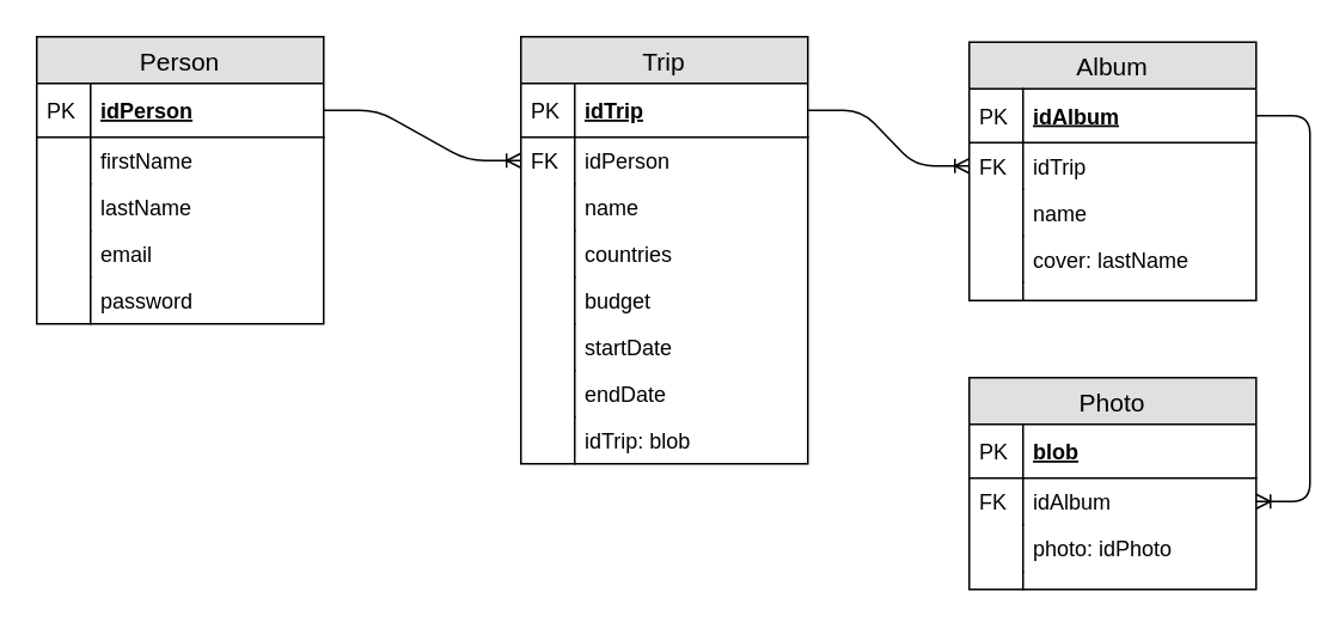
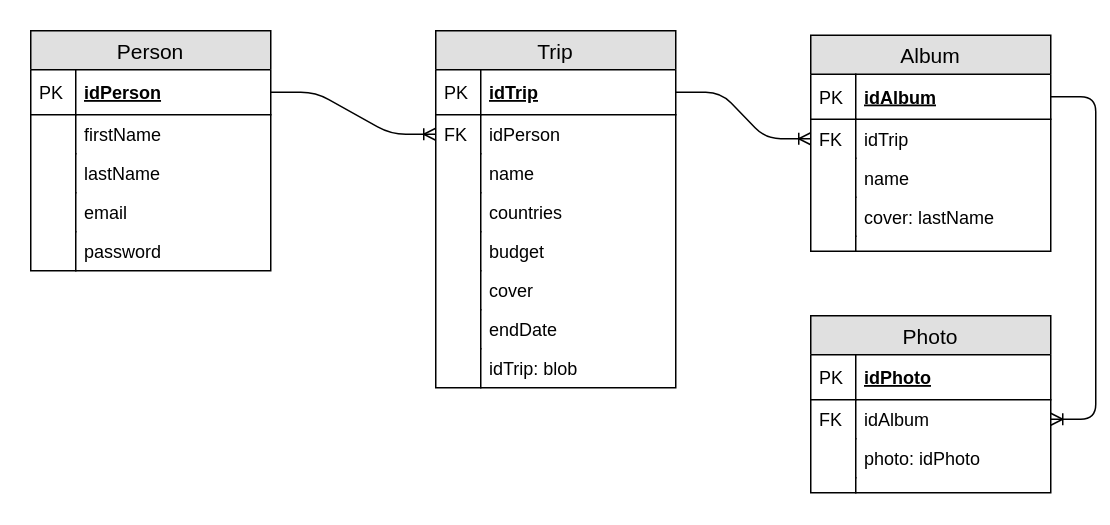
  <mxCell id="0" />
  <mxCell id="1" parent="0" />
  <mxCell id="2" value="Person" style="swimlane;fontStyle=0;childLayout=stackLayout;horizontal=1;startSize=26;fillColor=#e0e0e0;horizontalStack=0;resizeParent=1;resizeParentMax=0;resizeLast=0;collapsible=1;marginBottom=0;swimlaneFillColor=#ffffff;align=center;fontSize=14;" vertex="1" parent="1"><mxGeometry x="20" y="20" width="160" height="160" as="geometry" /></mxCell>
  <mxCell id="3" value="idPerson" style="shape=partialRectangle;top=0;left=0;right=0;bottom=1;align=left;verticalAlign=middle;fillColor=none;spacingLeft=34;spacingRight=4;overflow=hidden;rotatable=0;points=[[0,0.5],[1,0.5]];portConstraint=eastwest;dropTarget=0;fontStyle=5;fontSize=12;" vertex="1" parent="2"><mxGeometry y="26" width="160" height="30" as="geometry" /></mxCell>
  <mxCell id="4" value="PK" style="shape=partialRectangle;top=0;left=0;bottom=0;fillColor=none;align=left;verticalAlign=middle;spacingLeft=4;spacingRight=4;overflow=hidden;rotatable=0;points=[];portConstraint=eastwest;part=1;fontSize=12;" vertex="1" connectable="0" parent="3"><mxGeometry width="30" height="30" as="geometry" /></mxCell>
  <mxCell id="5" value="firstName" style="shape=partialRectangle;top=0;left=0;right=0;bottom=0;align=left;verticalAlign=top;fillColor=none;spacingLeft=34;spacingRight=4;overflow=hidden;rotatable=0;points=[[0,0.5],[1,0.5]];portConstraint=eastwest;dropTarget=0;fontSize=12;" vertex="1" parent="2"><mxGeometry y="56" width="160" height="26" as="geometry" /></mxCell>
  <mxCell id="6" value="" style="shape=partialRectangle;top=0;left=0;bottom=0;fillColor=none;align=left;verticalAlign=top;spacingLeft=4;spacingRight=4;overflow=hidden;rotatable=0;points=[];portConstraint=eastwest;part=1;fontSize=12;" vertex="1" connectable="0" parent="5"><mxGeometry width="30" height="26" as="geometry" /></mxCell>
  <mxCell id="7" value="lastName" style="shape=partialRectangle;top=0;left=0;right=0;bottom=0;align=left;verticalAlign=top;fillColor=none;spacingLeft=34;spacingRight=4;overflow=hidden;rotatable=0;points=[[0,0.5],[1,0.5]];portConstraint=eastwest;dropTarget=0;fontSize=12;" vertex="1" parent="2"><mxGeometry y="82" width="160" height="26" as="geometry" /></mxCell>
  <mxCell id="8" value="" style="shape=partialRectangle;top=0;left=0;bottom=0;fillColor=none;align=left;verticalAlign=top;spacingLeft=4;spacingRight=4;overflow=hidden;rotatable=0;points=[];portConstraint=eastwest;part=1;fontSize=12;" vertex="1" connectable="0" parent="7"><mxGeometry width="30" height="26" as="geometry" /></mxCell>
  <mxCell id="9" value="email" style="shape=partialRectangle;top=0;left=0;right=0;bottom=0;align=left;verticalAlign=top;fillColor=none;spacingLeft=34;spacingRight=4;overflow=hidden;rotatable=0;points=[[0,0.5],[1,0.5]];portConstraint=eastwest;dropTarget=0;fontSize=12;" vertex="1" parent="2"><mxGeometry y="108" width="160" height="26" as="geometry" /></mxCell>
  <mxCell id="10" value="" style="shape=partialRectangle;top=0;left=0;bottom=0;fillColor=none;align=left;verticalAlign=top;spacingLeft=4;spacingRight=4;overflow=hidden;rotatable=0;points=[];portConstraint=eastwest;part=1;fontSize=12;" vertex="1" connectable="0" parent="9"><mxGeometry width="30" height="26" as="geometry" /></mxCell>
  <mxCell id="11" value="password" style="shape=partialRectangle;top=0;left=0;right=0;bottom=0;align=left;verticalAlign=top;fillColor=none;spacingLeft=34;spacingRight=4;overflow=hidden;rotatable=0;points=[[0,0.5],[1,0.5]];portConstraint=eastwest;dropTarget=0;fontSize=12;" vertex="1" parent="2"><mxGeometry y="134" width="160" height="26" as="geometry" /></mxCell>
  <mxCell id="12" value="" style="shape=partialRectangle;top=0;left=0;bottom=0;fillColor=none;align=left;verticalAlign=top;spacingLeft=4;spacingRight=4;overflow=hidden;rotatable=0;points=[];portConstraint=eastwest;part=1;fontSize=12;" vertex="1" connectable="0" parent="11"><mxGeometry width="30" height="26" as="geometry" /></mxCell>
  <mxCell id="13" value="Trip" style="swimlane;fontStyle=0;childLayout=stackLayout;horizontal=1;startSize=26;fillColor=#e0e0e0;horizontalStack=0;resizeParent=1;resizeParentMax=0;resizeLast=0;collapsible=1;marginBottom=0;swimlaneFillColor=#ffffff;align=center;fontSize=14;" vertex="1" parent="1"><mxGeometry x="290" y="20" width="160" height="238" as="geometry" /></mxCell>
  <mxCell id="14" value="idTrip" style="shape=partialRectangle;top=0;left=0;right=0;bottom=1;align=left;verticalAlign=middle;fillColor=none;spacingLeft=34;spacingRight=4;overflow=hidden;rotatable=0;points=[[0,0.5],[1,0.5]];portConstraint=eastwest;dropTarget=0;fontStyle=5;fontSize=12;" vertex="1" parent="13"><mxGeometry y="26" width="160" height="30" as="geometry" /></mxCell>
  <mxCell id="15" value="PK" style="shape=partialRectangle;top=0;left=0;bottom=0;fillColor=none;align=left;verticalAlign=middle;spacingLeft=4;spacingRight=4;overflow=hidden;rotatable=0;points=[];portConstraint=eastwest;part=1;fontSize=12;" vertex="1" connectable="0" parent="14"><mxGeometry width="30" height="30" as="geometry" /></mxCell>
  <mxCell id="16" value="idPerson" style="shape=partialRectangle;top=0;left=0;right=0;bottom=0;align=left;verticalAlign=top;fillColor=none;spacingLeft=34;spacingRight=4;overflow=hidden;rotatable=0;points=[[0,0.5],[1,0.5]];portConstraint=eastwest;dropTarget=0;fontSize=12;" vertex="1" parent="13"><mxGeometry y="56" width="160" height="26" as="geometry" /></mxCell>
  <mxCell id="17" value="FK" style="shape=partialRectangle;top=0;left=0;bottom=0;fillColor=none;align=left;verticalAlign=top;spacingLeft=4;spacingRight=4;overflow=hidden;rotatable=0;points=[];portConstraint=eastwest;part=1;fontSize=12;" vertex="1" connectable="0" parent="16"><mxGeometry width="30" height="26" as="geometry" /></mxCell>
  <mxCell id="18" value="name" style="shape=partialRectangle;top=0;left=0;right=0;bottom=0;align=left;verticalAlign=top;fillColor=none;spacingLeft=34;spacingRight=4;overflow=hidden;rotatable=0;points=[[0,0.5],[1,0.5]];portConstraint=eastwest;dropTarget=0;fontSize=12;" vertex="1" parent="13"><mxGeometry y="82" width="160" height="26" as="geometry" /></mxCell>
  <mxCell id="19" value="" style="shape=partialRectangle;top=0;left=0;bottom=0;fillColor=none;align=left;verticalAlign=top;spacingLeft=4;spacingRight=4;overflow=hidden;rotatable=0;points=[];portConstraint=eastwest;part=1;fontSize=12;" vertex="1" connectable="0" parent="18"><mxGeometry width="30" height="26" as="geometry" /></mxCell>
  <mxCell id="20" value="countries" style="shape=partialRectangle;top=0;left=0;right=0;bottom=0;align=left;verticalAlign=top;fillColor=none;spacingLeft=34;spacingRight=4;overflow=hidden;rotatable=0;points=[[0,0.5],[1,0.5]];portConstraint=eastwest;dropTarget=0;fontSize=12;" vertex="1" parent="13"><mxGeometry y="108" width="160" height="26" as="geometry" /></mxCell>
  <mxCell id="21" value="" style="shape=partialRectangle;top=0;left=0;bottom=0;fillColor=none;align=left;verticalAlign=top;spacingLeft=4;spacingRight=4;overflow=hidden;rotatable=0;points=[];portConstraint=eastwest;part=1;fontSize=12;" vertex="1" connectable="0" parent="20"><mxGeometry width="30" height="26" as="geometry" /></mxCell>
  <mxCell id="22" value="budget" style="shape=partialRectangle;top=0;left=0;right=0;bottom=0;align=left;verticalAlign=top;fillColor=none;spacingLeft=34;spacingRight=4;overflow=hidden;rotatable=0;points=[[0,0.5],[1,0.5]];portConstraint=eastwest;dropTarget=0;fontSize=12;" vertex="1" parent="13"><mxGeometry y="134" width="160" height="26" as="geometry" /></mxCell>
  <mxCell id="23" value="" style="shape=partialRectangle;top=0;left=0;bottom=0;fillColor=none;align=left;verticalAlign=top;spacingLeft=4;spacingRight=4;overflow=hidden;rotatable=0;points=[];portConstraint=eastwest;part=1;fontSize=12;" vertex="1" connectable="0" parent="22"><mxGeometry width="30" height="26" as="geometry" /></mxCell>
- <mxCell id="24" value="startDate" style="shape=partialRectangle;top=0;left=0;right=0;bottom=0;align=left;verticalAlign=top;fillColor=none;spacingLeft=34;spacingRight=4;overflow=hidden;rotatable=0;points=[[0,0.5],[1,0.5]];portConstraint=eastwest;dropTarget=0;fontSize=12;" vertex="1" parent="13"><mxGeometry y="160" width="160" height="26" as="geometry" /></mxCell>
+ <mxCell id="24" value="cover" style="shape=partialRectangle;top=0;left=0;right=0;bottom=0;align=left;verticalAlign=top;fillColor=none;spacingLeft=34;spacingRight=4;overflow=hidden;rotatable=0;points=[[0,0.5],[1,0.5]];portConstraint=eastwest;dropTarget=0;fontSize=12;" vertex="1" parent="13"><mxGeometry y="160" width="160" height="26" as="geometry" /></mxCell>
  <mxCell id="25" value="" style="shape=partialRectangle;top=0;left=0;bottom=0;fillColor=none;align=left;verticalAlign=top;spacingLeft=4;spacingRight=4;overflow=hidden;rotatable=0;points=[];portConstraint=eastwest;part=1;fontSize=12;" vertex="1" connectable="0" parent="24"><mxGeometry width="30" height="26" as="geometry" /></mxCell>
  <mxCell id="26" value="endDate" style="shape=partialRectangle;top=0;left=0;right=0;bottom=0;align=left;verticalAlign=top;fillColor=none;spacingLeft=34;spacingRight=4;overflow=hidden;rotatable=0;points=[[0,0.5],[1,0.5]];portConstraint=eastwest;dropTarget=0;fontSize=12;" vertex="1" parent="13"><mxGeometry y="186" width="160" height="26" as="geometry" /></mxCell>
  <mxCell id="27" value="" style="shape=partialRectangle;top=0;left=0;bottom=0;fillColor=none;align=left;verticalAlign=top;spacingLeft=4;spacingRight=4;overflow=hidden;rotatable=0;points=[];portConstraint=eastwest;part=1;fontSize=12;" vertex="1" connectable="0" parent="26"><mxGeometry width="30" height="26" as="geometry" /></mxCell>
  <mxCell id="28" value="idTrip: blob" style="shape=partialRectangle;top=0;left=0;right=0;bottom=0;align=left;verticalAlign=top;fillColor=none;spacingLeft=34;spacingRight=4;overflow=hidden;rotatable=0;points=[[0,0.5],[1,0.5]];portConstraint=eastwest;dropTarget=0;fontSize=12;" vertex="1" parent="13"><mxGeometry y="212" width="160" height="26" as="geometry" /></mxCell>
  <mxCell id="29" value="" style="shape=partialRectangle;top=0;left=0;bottom=0;fillColor=none;align=left;verticalAlign=top;spacingLeft=4;spacingRight=4;overflow=hidden;rotatable=0;points=[];portConstraint=eastwest;part=1;fontSize=12;" vertex="1" connectable="0" parent="28"><mxGeometry width="30" height="26" as="geometry" /></mxCell>
  <mxCell id="30" value="Album" style="swimlane;fontStyle=0;childLayout=stackLayout;horizontal=1;startSize=26;fillColor=#e0e0e0;horizontalStack=0;resizeParent=1;resizeParentMax=0;resizeLast=0;collapsible=1;marginBottom=0;swimlaneFillColor=#ffffff;align=center;fontSize=14;" vertex="1" parent="1"><mxGeometry x="540" y="23" width="160" height="144" as="geometry" /></mxCell>
  <mxCell id="31" value="idAlbum" style="shape=partialRectangle;top=0;left=0;right=0;bottom=1;align=left;verticalAlign=middle;fillColor=none;spacingLeft=34;spacingRight=4;overflow=hidden;rotatable=0;points=[[0,0.5],[1,0.5]];portConstraint=eastwest;dropTarget=0;fontStyle=5;fontSize=12;" vertex="1" parent="30"><mxGeometry y="26" width="160" height="30" as="geometry" /></mxCell>
  <mxCell id="32" value="PK" style="shape=partialRectangle;top=0;left=0;bottom=0;fillColor=none;align=left;verticalAlign=middle;spacingLeft=4;spacingRight=4;overflow=hidden;rotatable=0;points=[];portConstraint=eastwest;part=1;fontSize=12;" vertex="1" connectable="0" parent="31"><mxGeometry width="30" height="30" as="geometry" /></mxCell>
  <mxCell id="33" value="idTrip" style="shape=partialRectangle;top=0;left=0;right=0;bottom=0;align=left;verticalAlign=top;fillColor=none;spacingLeft=34;spacingRight=4;overflow=hidden;rotatable=0;points=[[0,0.5],[1,0.5]];portConstraint=eastwest;dropTarget=0;fontSize=12;" vertex="1" parent="30"><mxGeometry y="56" width="160" height="26" as="geometry" /></mxCell>
  <mxCell id="34" value="FK" style="shape=partialRectangle;top=0;left=0;bottom=0;fillColor=none;align=left;verticalAlign=top;spacingLeft=4;spacingRight=4;overflow=hidden;rotatable=0;points=[];portConstraint=eastwest;part=1;fontSize=12;" vertex="1" connectable="0" parent="33"><mxGeometry width="30" height="26" as="geometry" /></mxCell>
  <mxCell id="35" value="name" style="shape=partialRectangle;top=0;left=0;right=0;bottom=0;align=left;verticalAlign=top;fillColor=none;spacingLeft=34;spacingRight=4;overflow=hidden;rotatable=0;points=[[0,0.5],[1,0.5]];portConstraint=eastwest;dropTarget=0;fontSize=12;" vertex="1" parent="30"><mxGeometry y="82" width="160" height="26" as="geometry" /></mxCell>
  <mxCell id="36" value="" style="shape=partialRectangle;top=0;left=0;bottom=0;fillColor=none;align=left;verticalAlign=top;spacingLeft=4;spacingRight=4;overflow=hidden;rotatable=0;points=[];portConstraint=eastwest;part=1;fontSize=12;" vertex="1" connectable="0" parent="35"><mxGeometry width="30" height="26" as="geometry" /></mxCell>
  <mxCell id="37" value="cover: lastName" style="shape=partialRectangle;top=0;left=0;right=0;bottom=0;align=left;verticalAlign=top;fillColor=none;spacingLeft=34;spacingRight=4;overflow=hidden;rotatable=0;points=[[0,0.5],[1,0.5]];portConstraint=eastwest;dropTarget=0;fontSize=12;" vertex="1" parent="30"><mxGeometry y="108" width="160" height="26" as="geometry" /></mxCell>
  <mxCell id="38" value="" style="shape=partialRectangle;top=0;left=0;bottom=0;fillColor=none;align=left;verticalAlign=top;spacingLeft=4;spacingRight=4;overflow=hidden;rotatable=0;points=[];portConstraint=eastwest;part=1;fontSize=12;" vertex="1" connectable="0" parent="37"><mxGeometry width="30" height="26" as="geometry" /></mxCell>
  <mxCell id="39" value="" style="shape=partialRectangle;top=0;left=0;right=0;bottom=0;align=left;verticalAlign=top;fillColor=none;spacingLeft=34;spacingRight=4;overflow=hidden;rotatable=0;points=[[0,0.5],[1,0.5]];portConstraint=eastwest;dropTarget=0;fontSize=12;" vertex="1" parent="30"><mxGeometry y="134" width="160" height="10" as="geometry" /></mxCell>
  <mxCell id="40" value="" style="shape=partialRectangle;top=0;left=0;bottom=0;fillColor=none;align=left;verticalAlign=top;spacingLeft=4;spacingRight=4;overflow=hidden;rotatable=0;points=[];portConstraint=eastwest;part=1;fontSize=12;" vertex="1" connectable="0" parent="39"><mxGeometry width="30" height="10" as="geometry" /></mxCell>
  <mxCell id="41" value="Photo" style="swimlane;fontStyle=0;childLayout=stackLayout;horizontal=1;startSize=26;fillColor=#e0e0e0;horizontalStack=0;resizeParent=1;resizeParentMax=0;resizeLast=0;collapsible=1;marginBottom=0;swimlaneFillColor=#ffffff;align=center;fontSize=14;" vertex="1" parent="1"><mxGeometry x="540" y="210" width="160" height="118" as="geometry" /></mxCell>
- <mxCell id="42" value="blob" style="shape=partialRectangle;top=0;left=0;right=0;bottom=1;align=left;verticalAlign=middle;fillColor=none;spacingLeft=34;spacingRight=4;overflow=hidden;rotatable=0;points=[[0,0.5],[1,0.5]];portConstraint=eastwest;dropTarget=0;fontStyle=5;fontSize=12;" vertex="1" parent="41"><mxGeometry y="26" width="160" height="30" as="geometry" /></mxCell>
+ <mxCell id="42" value="idPhoto" style="shape=partialRectangle;top=0;left=0;right=0;bottom=1;align=left;verticalAlign=middle;fillColor=none;spacingLeft=34;spacingRight=4;overflow=hidden;rotatable=0;points=[[0,0.5],[1,0.5]];portConstraint=eastwest;dropTarget=0;fontStyle=5;fontSize=12;" vertex="1" parent="41"><mxGeometry y="26" width="160" height="30" as="geometry" /></mxCell>
  <mxCell id="43" value="PK" style="shape=partialRectangle;top=0;left=0;bottom=0;fillColor=none;align=left;verticalAlign=middle;spacingLeft=4;spacingRight=4;overflow=hidden;rotatable=0;points=[];portConstraint=eastwest;part=1;fontSize=12;" vertex="1" connectable="0" parent="42"><mxGeometry width="30" height="30" as="geometry" /></mxCell>
  <mxCell id="44" value="idAlbum" style="shape=partialRectangle;top=0;left=0;right=0;bottom=0;align=left;verticalAlign=top;fillColor=none;spacingLeft=34;spacingRight=4;overflow=hidden;rotatable=0;points=[[0,0.5],[1,0.5]];portConstraint=eastwest;dropTarget=0;fontSize=12;" vertex="1" parent="41"><mxGeometry y="56" width="160" height="26" as="geometry" /></mxCell>
  <mxCell id="45" value="FK" style="shape=partialRectangle;top=0;left=0;bottom=0;fillColor=none;align=left;verticalAlign=top;spacingLeft=4;spacingRight=4;overflow=hidden;rotatable=0;points=[];portConstraint=eastwest;part=1;fontSize=12;" vertex="1" connectable="0" parent="44"><mxGeometry width="30" height="26" as="geometry" /></mxCell>
  <mxCell id="46" value="photo: idPhoto" style="shape=partialRectangle;top=0;left=0;right=0;bottom=0;align=left;verticalAlign=top;fillColor=none;spacingLeft=34;spacingRight=4;overflow=hidden;rotatable=0;points=[[0,0.5],[1,0.5]];portConstraint=eastwest;dropTarget=0;fontSize=12;" vertex="1" parent="41"><mxGeometry y="82" width="160" height="26" as="geometry" /></mxCell>
  <mxCell id="47" value="" style="shape=partialRectangle;top=0;left=0;bottom=0;fillColor=none;align=left;verticalAlign=top;spacingLeft=4;spacingRight=4;overflow=hidden;rotatable=0;points=[];portConstraint=eastwest;part=1;fontSize=12;" vertex="1" connectable="0" parent="46"><mxGeometry width="30" height="26" as="geometry" /></mxCell>
  <mxCell id="48" value="" style="shape=partialRectangle;top=0;left=0;right=0;bottom=0;align=left;verticalAlign=top;fillColor=none;spacingLeft=34;spacingRight=4;overflow=hidden;rotatable=0;points=[[0,0.5],[1,0.5]];portConstraint=eastwest;dropTarget=0;fontSize=12;" vertex="1" parent="41"><mxGeometry y="108" width="160" height="10" as="geometry" /></mxCell>
  <mxCell id="49" value="" style="shape=partialRectangle;top=0;left=0;bottom=0;fillColor=none;align=left;verticalAlign=top;spacingLeft=4;spacingRight=4;overflow=hidden;rotatable=0;points=[];portConstraint=eastwest;part=1;fontSize=12;" vertex="1" connectable="0" parent="48"><mxGeometry width="30" height="10" as="geometry" /></mxCell>
  <mxCell id="50" value="" style="edgeStyle=entityRelationEdgeStyle;fontSize=12;html=1;endArrow=ERoneToMany;" edge="1" parent="1" source="3" target="16"><mxGeometry width="100" height="100" relative="1" as="geometry"><mxPoint x="170" y="310" as="sourcePoint" /><mxPoint x="270" y="210" as="targetPoint" /></mxGeometry></mxCell>
  <mxCell id="51" value="" style="edgeStyle=entityRelationEdgeStyle;fontSize=12;html=1;endArrow=ERoneToMany;" edge="1" parent="1" source="14" target="33"><mxGeometry width="100" height="100" relative="1" as="geometry"><mxPoint x="510" y="40" as="sourcePoint" /><mxPoint x="610" y="-60" as="targetPoint" /></mxGeometry></mxCell>
  <mxCell id="52" value="" style="edgeStyle=entityRelationEdgeStyle;fontSize=12;html=1;endArrow=ERoneToMany;" edge="1" parent="1" source="31" target="44"><mxGeometry width="100" height="100" relative="1" as="geometry"><mxPoint x="760" y="120" as="sourcePoint" /><mxPoint x="860" y="20" as="targetPoint" /></mxGeometry></mxCell>
